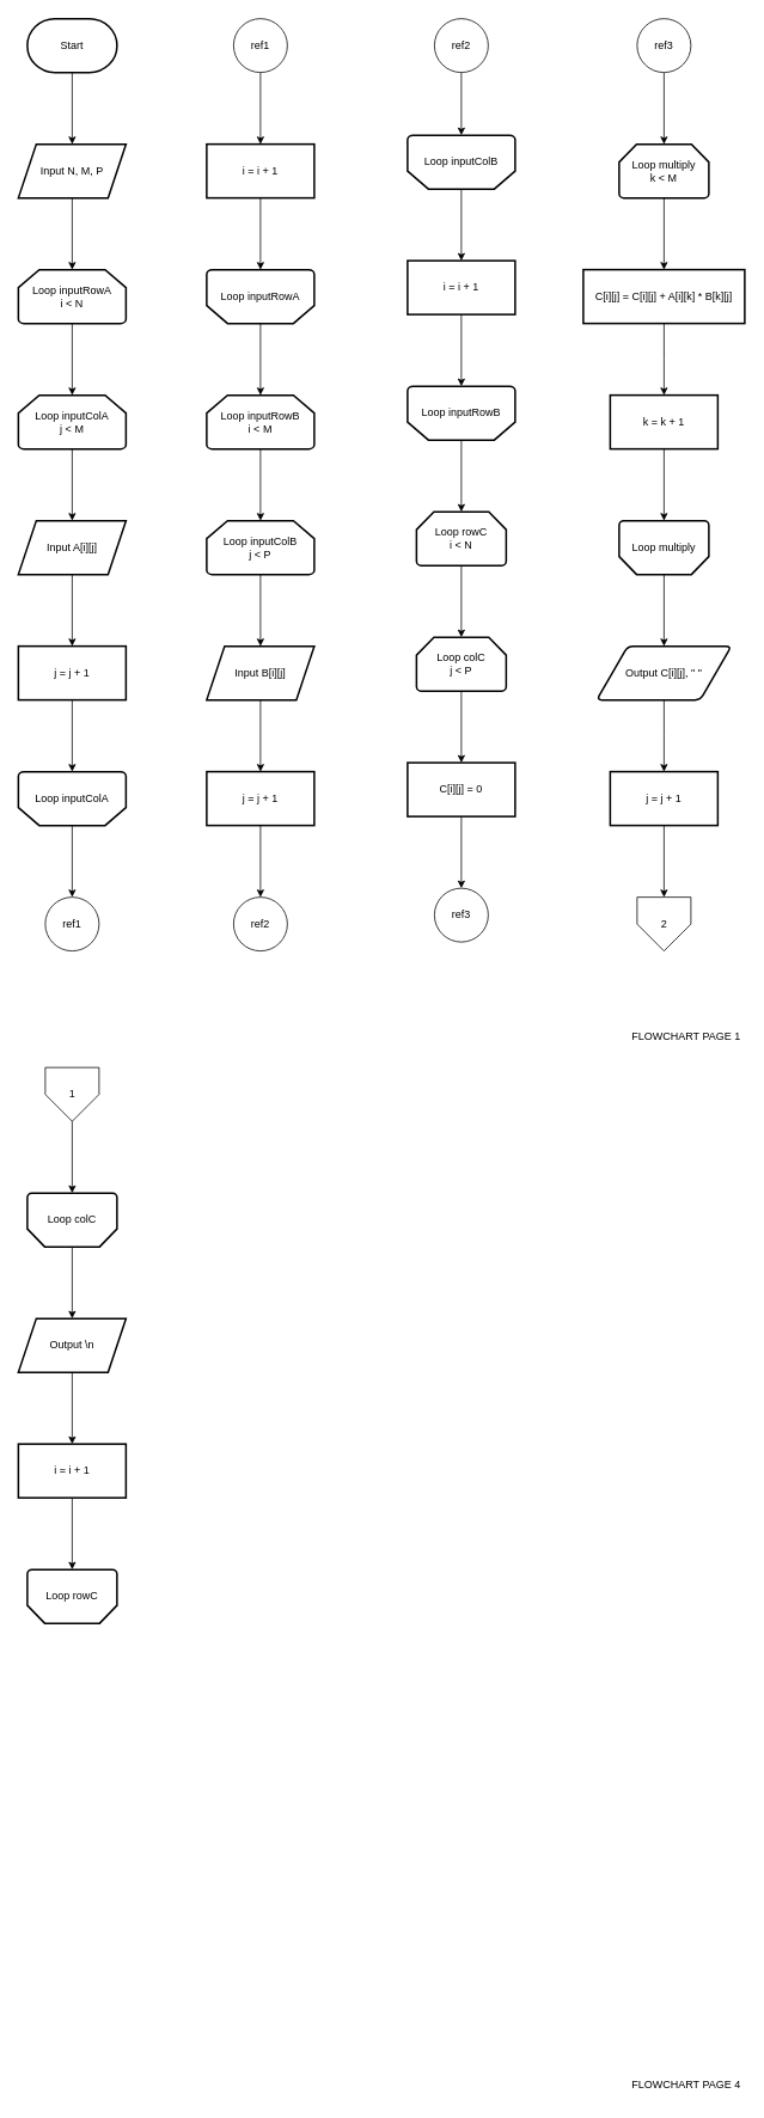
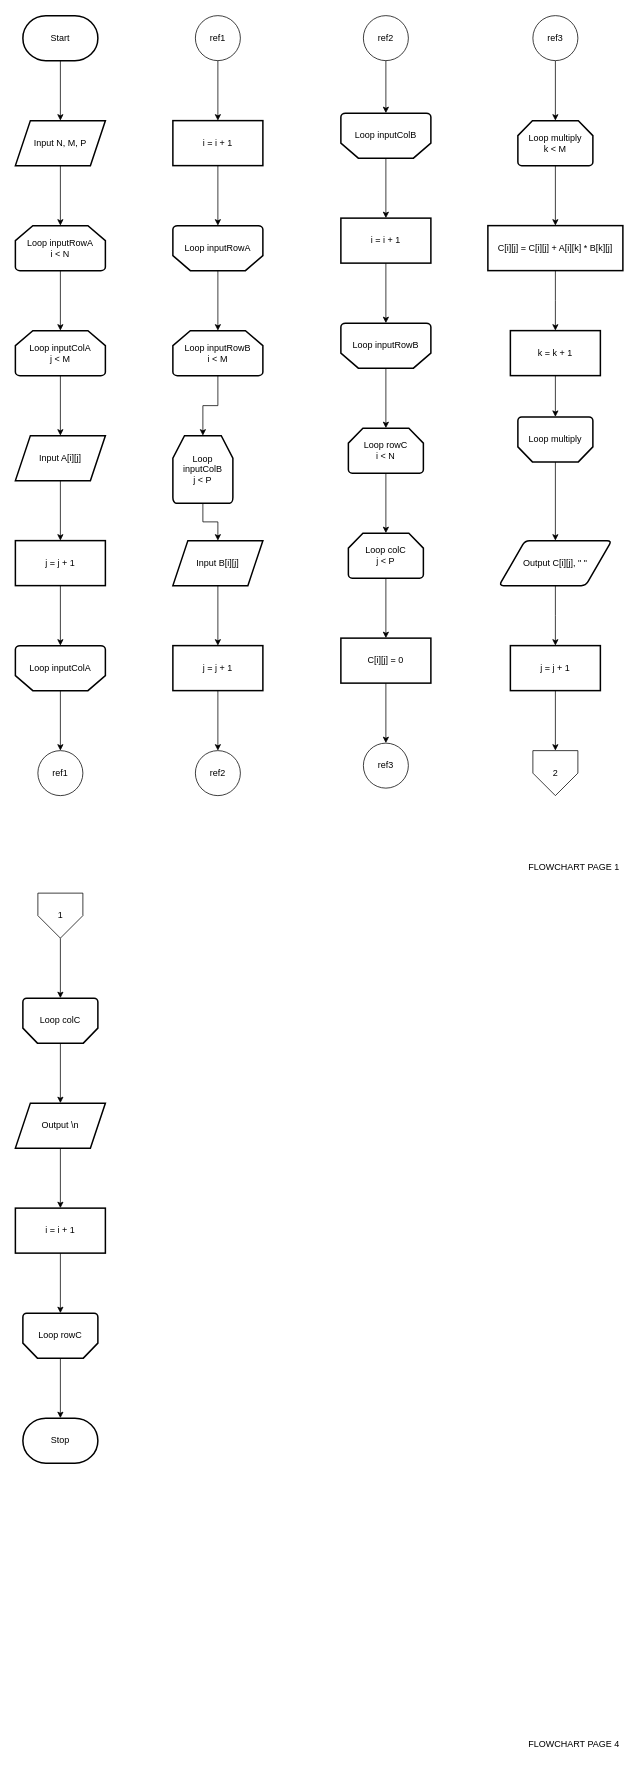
  <mxCell id="0" />
  <mxCell id="1" parent="0" />
  <mxCell id="2" value="" style="edgeStyle=orthogonalEdgeStyle;rounded=0;orthogonalLoop=1;jettySize=auto;html=1;" parent="1" source="3" target="5" edge="1"><mxGeometry relative="1" as="geometry"><mxPoint x="80" y="300" as="targetPoint" /></mxGeometry></mxCell>
  <mxCell id="3" value="Input N, M, P" style="shape=parallelogram;perimeter=parallelogramPerimeter;whiteSpace=wrap;html=1;fixedSize=1;strokeWidth=2;" parent="1" vertex="1"><mxGeometry x="20" y="160" width="120" height="60" as="geometry" /></mxCell>
  <mxCell id="4" value="" style="edgeStyle=orthogonalEdgeStyle;rounded=0;orthogonalLoop=1;jettySize=auto;html=1;" parent="1" source="5" target="7" edge="1"><mxGeometry relative="1" as="geometry"><mxPoint x="80" y="440" as="targetPoint" /></mxGeometry></mxCell>
  <mxCell id="5" value="Loop inputRowA&lt;br&gt;i &amp;lt; N" style="strokeWidth=2;html=1;shape=mxgraph.flowchart.loop_limit;whiteSpace=wrap;" parent="1" vertex="1"><mxGeometry x="20" y="300" width="120" height="60" as="geometry" /></mxCell>
  <mxCell id="6" value="" style="edgeStyle=orthogonalEdgeStyle;rounded=0;orthogonalLoop=1;jettySize=auto;html=1;" parent="1" source="7" target="9" edge="1"><mxGeometry relative="1" as="geometry" /></mxCell>
  <mxCell id="7" value="Loop inputColA&lt;br&gt;j &amp;lt; M" style="strokeWidth=2;html=1;shape=mxgraph.flowchart.loop_limit;whiteSpace=wrap;" parent="1" vertex="1"><mxGeometry x="20" y="440" width="120" height="60" as="geometry" /></mxCell>
  <mxCell id="8" value="" style="edgeStyle=orthogonalEdgeStyle;rounded=0;orthogonalLoop=1;jettySize=auto;html=1;" parent="1" source="9" target="11" edge="1"><mxGeometry relative="1" as="geometry" /></mxCell>
  <mxCell id="9" value="Input A[i][j]" style="shape=parallelogram;perimeter=parallelogramPerimeter;whiteSpace=wrap;html=1;fixedSize=1;strokeWidth=2;" parent="1" vertex="1"><mxGeometry x="20" y="580" width="120" height="60" as="geometry" /></mxCell>
  <mxCell id="10" value="" style="edgeStyle=orthogonalEdgeStyle;rounded=0;orthogonalLoop=1;jettySize=auto;html=1;" parent="1" source="11" target="13" edge="1"><mxGeometry relative="1" as="geometry"><mxPoint x="80" y="860" as="targetPoint" /></mxGeometry></mxCell>
  <mxCell id="11" value="j = j + 1" style="whiteSpace=wrap;html=1;strokeWidth=2;" parent="1" vertex="1"><mxGeometry x="20" y="720" width="120" height="60" as="geometry" /></mxCell>
  <mxCell id="12" value="" style="edgeStyle=orthogonalEdgeStyle;rounded=0;orthogonalLoop=1;jettySize=auto;html=1;" edge="1" parent="1" source="13" target="44"><mxGeometry relative="1" as="geometry"><mxPoint x="80" y="1000" as="targetPoint" /></mxGeometry></mxCell>
  <mxCell id="13" value="Loop inputColA" style="strokeWidth=2;html=1;shape=mxgraph.flowchart.loop_limit;whiteSpace=wrap;direction=west;" parent="1" vertex="1"><mxGeometry x="20" y="860" width="120" height="60" as="geometry" /></mxCell>
  <mxCell id="14" value="" style="edgeStyle=orthogonalEdgeStyle;rounded=0;orthogonalLoop=1;jettySize=auto;html=1;" parent="1" source="15" target="17" edge="1"><mxGeometry relative="1" as="geometry"><mxPoint x="290" y="300" as="targetPoint" /></mxGeometry></mxCell>
  <mxCell id="15" value="i = i + 1" style="whiteSpace=wrap;html=1;strokeWidth=2;" parent="1" vertex="1"><mxGeometry x="230" y="160" width="120" height="60" as="geometry" /></mxCell>
  <mxCell id="16" value="" style="edgeStyle=orthogonalEdgeStyle;rounded=0;orthogonalLoop=1;jettySize=auto;html=1;" parent="1" source="17" target="19" edge="1"><mxGeometry relative="1" as="geometry" /></mxCell>
  <mxCell id="17" value="Loop inputRowA" style="strokeWidth=2;html=1;shape=mxgraph.flowchart.loop_limit;whiteSpace=wrap;direction=west;" parent="1" vertex="1"><mxGeometry x="230" y="300" width="120" height="60" as="geometry" /></mxCell>
  <mxCell id="18" value="" style="edgeStyle=orthogonalEdgeStyle;rounded=0;orthogonalLoop=1;jettySize=auto;html=1;" parent="1" source="19" target="21" edge="1"><mxGeometry relative="1" as="geometry"><mxPoint x="290" y="580" as="targetPoint" /></mxGeometry></mxCell>
  <mxCell id="19" value="Loop inputRowB&lt;br&gt;i &amp;lt; M" style="strokeWidth=2;html=1;shape=mxgraph.flowchart.loop_limit;whiteSpace=wrap;" parent="1" vertex="1"><mxGeometry x="230" y="440" width="120" height="60" as="geometry" /></mxCell>
  <mxCell id="20" value="" style="edgeStyle=orthogonalEdgeStyle;rounded=0;orthogonalLoop=1;jettySize=auto;html=1;" parent="1" source="21" target="23" edge="1"><mxGeometry relative="1" as="geometry" /></mxCell>
- <mxCell id="21" value="Loop inputColB&lt;br&gt;j &amp;lt; P" style="strokeWidth=2;html=1;shape=mxgraph.flowchart.loop_limit;whiteSpace=wrap;" parent="1" vertex="1"><mxGeometry x="230" y="580" width="120" height="60" as="geometry" /></mxCell>
+ <mxCell id="21" value="Loop inputColB&lt;br&gt;j &amp;lt; P" style="strokeWidth=2;html=1;shape=mxgraph.flowchart.loop_limit;whiteSpace=wrap;" parent="1" vertex="1"><mxGeometry x="230" y="580" width="80" height="90" as="geometry" /></mxCell>
  <mxCell id="22" value="" style="edgeStyle=orthogonalEdgeStyle;rounded=0;orthogonalLoop=1;jettySize=auto;html=1;" parent="1" source="23" target="25" edge="1"><mxGeometry relative="1" as="geometry" /></mxCell>
  <mxCell id="23" value="Input B[i][j]" style="shape=parallelogram;perimeter=parallelogramPerimeter;whiteSpace=wrap;html=1;fixedSize=1;strokeWidth=2;" parent="1" vertex="1"><mxGeometry x="230" y="720" width="120" height="60" as="geometry" /></mxCell>
  <mxCell id="24" value="" style="edgeStyle=orthogonalEdgeStyle;rounded=0;orthogonalLoop=1;jettySize=auto;html=1;" edge="1" parent="1" source="25" target="47"><mxGeometry relative="1" as="geometry"><mxPoint x="290" y="990" as="targetPoint" /></mxGeometry></mxCell>
  <mxCell id="25" value="j = j + 1" style="whiteSpace=wrap;html=1;strokeWidth=2;" parent="1" vertex="1"><mxGeometry x="230" y="860" width="120" height="60" as="geometry" /></mxCell>
  <mxCell id="26" value="" style="edgeStyle=orthogonalEdgeStyle;rounded=0;orthogonalLoop=1;jettySize=auto;html=1;" parent="1" source="27" target="29" edge="1"><mxGeometry relative="1" as="geometry" /></mxCell>
  <mxCell id="27" value="Loop inputColB" style="strokeWidth=2;html=1;shape=mxgraph.flowchart.loop_limit;whiteSpace=wrap;direction=west;" parent="1" vertex="1"><mxGeometry x="454" y="150" width="120" height="60" as="geometry" /></mxCell>
  <mxCell id="28" value="" style="edgeStyle=orthogonalEdgeStyle;rounded=0;orthogonalLoop=1;jettySize=auto;html=1;" parent="1" source="29" target="31" edge="1"><mxGeometry relative="1" as="geometry"><mxPoint x="514" y="430" as="targetPoint" /></mxGeometry></mxCell>
  <mxCell id="29" value="i = i + 1" style="whiteSpace=wrap;html=1;strokeWidth=2;" parent="1" vertex="1"><mxGeometry x="454" y="290" width="120" height="60" as="geometry" /></mxCell>
  <mxCell id="30" value="" style="edgeStyle=orthogonalEdgeStyle;rounded=0;orthogonalLoop=1;jettySize=auto;html=1;" parent="1" source="31" target="33" edge="1"><mxGeometry relative="1" as="geometry" /></mxCell>
  <mxCell id="31" value="Loop inputRowB" style="strokeWidth=2;html=1;shape=mxgraph.flowchart.loop_limit;whiteSpace=wrap;direction=west;" parent="1" vertex="1"><mxGeometry x="454" y="430" width="120" height="60" as="geometry" /></mxCell>
  <mxCell id="32" value="" style="edgeStyle=orthogonalEdgeStyle;rounded=0;orthogonalLoop=1;jettySize=auto;html=1;" parent="1" source="33" target="35" edge="1"><mxGeometry relative="1" as="geometry" /></mxCell>
  <mxCell id="33" value="Loop rowC&lt;br&gt;i &amp;lt; N" style="strokeWidth=2;html=1;shape=mxgraph.flowchart.loop_limit;whiteSpace=wrap;direction=east;" parent="1" vertex="1"><mxGeometry x="464" y="570" width="100" height="60" as="geometry" /></mxCell>
  <mxCell id="34" value="" style="edgeStyle=orthogonalEdgeStyle;rounded=0;orthogonalLoop=1;jettySize=auto;html=1;" parent="1" source="35" target="37" edge="1"><mxGeometry relative="1" as="geometry" /></mxCell>
  <mxCell id="35" value="Loop colC&lt;br&gt;j &amp;lt; P" style="strokeWidth=2;html=1;shape=mxgraph.flowchart.loop_limit;whiteSpace=wrap;direction=east;" parent="1" vertex="1"><mxGeometry x="464" y="710" width="100" height="60" as="geometry" /></mxCell>
  <mxCell id="36" value="" style="edgeStyle=orthogonalEdgeStyle;rounded=0;orthogonalLoop=1;jettySize=auto;html=1;" edge="1" parent="1" source="37" target="50"><mxGeometry relative="1" as="geometry"><mxPoint x="514" y="980" as="targetPoint" /></mxGeometry></mxCell>
  <mxCell id="37" value="C[i][j] = 0" style="whiteSpace=wrap;html=1;strokeWidth=2;" parent="1" vertex="1"><mxGeometry x="454" y="850" width="120" height="60" as="geometry" /></mxCell>
  <mxCell id="38" value="" style="edgeStyle=orthogonalEdgeStyle;rounded=0;orthogonalLoop=1;jettySize=auto;html=1;" parent="1" source="39" target="41" edge="1"><mxGeometry relative="1" as="geometry" /></mxCell>
  <mxCell id="39" value="Loop multiply&lt;br&gt;k &amp;lt; M" style="strokeWidth=2;html=1;shape=mxgraph.flowchart.loop_limit;whiteSpace=wrap;" parent="1" vertex="1"><mxGeometry x="690" y="160" width="100" height="60" as="geometry" /></mxCell>
  <mxCell id="40" value="" style="edgeStyle=orthogonalEdgeStyle;rounded=0;orthogonalLoop=1;jettySize=auto;html=1;" parent="1" source="41" edge="1"><mxGeometry relative="1" as="geometry"><mxPoint x="740" y="440" as="targetPoint" /></mxGeometry></mxCell>
  <mxCell id="41" value="C[i][j] = C[i][j] + A[i][k] * B[k][j]" style="whiteSpace=wrap;html=1;strokeWidth=2;" parent="1" vertex="1"><mxGeometry x="650" y="300" width="180" height="60" as="geometry" /></mxCell>
  <mxCell id="42" value="" style="edgeStyle=orthogonalEdgeStyle;rounded=0;orthogonalLoop=1;jettySize=auto;html=1;" parent="1" source="43" target="3" edge="1"><mxGeometry relative="1" as="geometry" /></mxCell>
  <mxCell id="43" value="Start" style="strokeWidth=2;html=1;shape=mxgraph.flowchart.terminator;whiteSpace=wrap;" parent="1" vertex="1"><mxGeometry x="30" y="20" width="100" height="60" as="geometry" /></mxCell>
  <mxCell id="44" value="ref1" style="ellipse;whiteSpace=wrap;html=1;aspect=fixed;" vertex="1" parent="1"><mxGeometry x="50" y="1000" width="60" height="60" as="geometry" /></mxCell>
  <mxCell id="45" value="" style="edgeStyle=orthogonalEdgeStyle;rounded=0;orthogonalLoop=1;jettySize=auto;html=1;" edge="1" parent="1" source="46" target="15"><mxGeometry relative="1" as="geometry" /></mxCell>
  <mxCell id="46" value="ref1" style="ellipse;whiteSpace=wrap;html=1;aspect=fixed;" vertex="1" parent="1"><mxGeometry x="260" y="20" width="60" height="60" as="geometry" /></mxCell>
  <mxCell id="47" value="ref2" style="ellipse;whiteSpace=wrap;html=1;aspect=fixed;" vertex="1" parent="1"><mxGeometry x="260" y="1000" width="60" height="60" as="geometry" /></mxCell>
  <mxCell id="48" value="" style="edgeStyle=orthogonalEdgeStyle;rounded=0;orthogonalLoop=1;jettySize=auto;html=1;" edge="1" parent="1" source="49" target="27"><mxGeometry relative="1" as="geometry" /></mxCell>
  <mxCell id="49" value="ref2" style="ellipse;whiteSpace=wrap;html=1;aspect=fixed;" vertex="1" parent="1"><mxGeometry x="484" y="20" width="60" height="60" as="geometry" /></mxCell>
  <mxCell id="50" value="ref3" style="ellipse;whiteSpace=wrap;html=1;aspect=fixed;" vertex="1" parent="1"><mxGeometry x="484" y="990" width="60" height="60" as="geometry" /></mxCell>
  <mxCell id="51" value="" style="edgeStyle=orthogonalEdgeStyle;rounded=0;orthogonalLoop=1;jettySize=auto;html=1;" edge="1" parent="1" source="52" target="39"><mxGeometry relative="1" as="geometry" /></mxCell>
  <mxCell id="52" value="ref3" style="ellipse;whiteSpace=wrap;html=1;aspect=fixed;" vertex="1" parent="1"><mxGeometry x="710" y="20" width="60" height="60" as="geometry" /></mxCell>
  <mxCell id="53" value="" style="edgeStyle=orthogonalEdgeStyle;rounded=0;orthogonalLoop=1;jettySize=auto;html=1;" edge="1" parent="1" source="54" target="61"><mxGeometry relative="1" as="geometry" /></mxCell>
- <mxCell id="54" value="Loop multiply" style="strokeWidth=2;html=1;shape=mxgraph.flowchart.loop_limit;whiteSpace=wrap;direction=west;" vertex="1" parent="1"><mxGeometry x="690" y="580" width="100" height="60" as="geometry" /></mxCell>
+ <mxCell id="54" value="Loop multiply" style="strokeWidth=2;html=1;shape=mxgraph.flowchart.loop_limit;whiteSpace=wrap;direction=west;" vertex="1" parent="1"><mxGeometry x="690" y="555" width="100" height="60" as="geometry" /></mxCell>
  <mxCell id="55" value="" style="edgeStyle=orthogonalEdgeStyle;rounded=0;orthogonalLoop=1;jettySize=auto;html=1;" edge="1" parent="1" source="56" target="67"><mxGeometry relative="1" as="geometry" /></mxCell>
  <mxCell id="56" value="Loop colC" style="strokeWidth=2;html=1;shape=mxgraph.flowchart.loop_limit;whiteSpace=wrap;direction=west;" vertex="1" parent="1"><mxGeometry x="30" y="1330" width="100" height="60" as="geometry" /></mxCell>
+ <mxCell id="57" value="" style="edgeStyle=orthogonalEdgeStyle;rounded=0;orthogonalLoop=1;jettySize=auto;html=1;" edge="1" parent="1" source="58" target="59"><mxGeometry relative="1" as="geometry"><mxPoint x="80" y="1860" as="targetPoint" /></mxGeometry></mxCell>
  <mxCell id="58" value="Loop rowC" style="strokeWidth=2;html=1;shape=mxgraph.flowchart.loop_limit;whiteSpace=wrap;direction=west;" vertex="1" parent="1"><mxGeometry x="30" y="1750" width="100" height="60" as="geometry" /></mxCell>
+ <mxCell id="59" value="Stop" style="strokeWidth=2;html=1;shape=mxgraph.flowchart.terminator;whiteSpace=wrap;" vertex="1" parent="1"><mxGeometry x="30" y="1890" width="100" height="60" as="geometry" /></mxCell>
  <mxCell id="60" value="" style="edgeStyle=orthogonalEdgeStyle;rounded=0;orthogonalLoop=1;jettySize=auto;html=1;" edge="1" parent="1" source="61"><mxGeometry relative="1" as="geometry"><mxPoint x="740" y="860" as="targetPoint" /></mxGeometry></mxCell>
  <mxCell id="61" value="Output C[i][j], &quot; &quot;" style="shape=parallelogram;html=1;strokeWidth=2;perimeter=parallelogramPerimeter;whiteSpace=wrap;rounded=1;arcSize=12;size=0.23;" vertex="1" parent="1"><mxGeometry x="665" y="720" width="150" height="60" as="geometry" /></mxCell>
  <mxCell id="62" value="" style="edgeStyle=orthogonalEdgeStyle;rounded=0;orthogonalLoop=1;jettySize=auto;html=1;" edge="1" parent="1" source="63" target="54"><mxGeometry relative="1" as="geometry" /></mxCell>
  <mxCell id="63" value="k = k + 1" style="whiteSpace=wrap;html=1;strokeWidth=2;" vertex="1" parent="1"><mxGeometry x="680" y="440" width="120" height="60" as="geometry" /></mxCell>
  <mxCell id="64" value="" style="edgeStyle=orthogonalEdgeStyle;rounded=0;orthogonalLoop=1;jettySize=auto;html=1;" edge="1" parent="1" source="65" target="72"><mxGeometry relative="1" as="geometry" /></mxCell>
  <mxCell id="65" value="j = j + 1" style="whiteSpace=wrap;html=1;strokeWidth=2;" vertex="1" parent="1"><mxGeometry x="680" y="860" width="120" height="60" as="geometry" /></mxCell>
  <mxCell id="66" value="" style="edgeStyle=orthogonalEdgeStyle;rounded=0;orthogonalLoop=1;jettySize=auto;html=1;" edge="1" parent="1" source="67" target="69"><mxGeometry relative="1" as="geometry" /></mxCell>
  <mxCell id="67" value="Output \n" style="shape=parallelogram;perimeter=parallelogramPerimeter;whiteSpace=wrap;html=1;fixedSize=1;strokeWidth=2;" vertex="1" parent="1"><mxGeometry x="20" y="1470" width="120" height="60" as="geometry" /></mxCell>
  <mxCell id="68" value="" style="edgeStyle=orthogonalEdgeStyle;rounded=0;orthogonalLoop=1;jettySize=auto;html=1;" edge="1" parent="1" source="69" target="58"><mxGeometry relative="1" as="geometry" /></mxCell>
  <mxCell id="69" value="i = i + 1" style="whiteSpace=wrap;html=1;strokeWidth=2;" vertex="1" parent="1"><mxGeometry x="20" y="1610" width="120" height="60" as="geometry" /></mxCell>
  <mxCell id="70" value="" style="edgeStyle=orthogonalEdgeStyle;rounded=0;orthogonalLoop=1;jettySize=auto;html=1;" edge="1" parent="1" source="71" target="56"><mxGeometry relative="1" as="geometry" /></mxCell>
  <mxCell id="71" value="1" style="html=1;shape=offPageConnector;rounded=0;size=0.5;" vertex="1" parent="1"><mxGeometry x="50" y="1190" width="60" height="60" as="geometry" /></mxCell>
  <mxCell id="72" value="2" style="html=1;shape=offPageConnector;rounded=0;size=0.5;" vertex="1" parent="1"><mxGeometry x="710" y="1000" width="60" height="60" as="geometry" /></mxCell>
  <mxCell id="73" value="FLOWCHART PAGE 1" style="text;strokeColor=none;align=center;fillColor=none;html=1;verticalAlign=middle;whiteSpace=wrap;rounded=0;" vertex="1" parent="1"><mxGeometry x="700" y="1140" width="130" height="30" as="geometry" /></mxCell>
  <mxCell id="74" value="FLOWCHART PAGE 4" style="text;strokeColor=none;align=center;fillColor=none;html=1;verticalAlign=middle;whiteSpace=wrap;rounded=0;" vertex="1" parent="1"><mxGeometry x="700" y="2310" width="130" height="30" as="geometry" /></mxCell>
